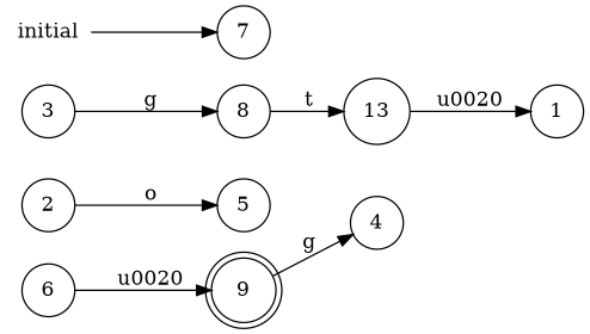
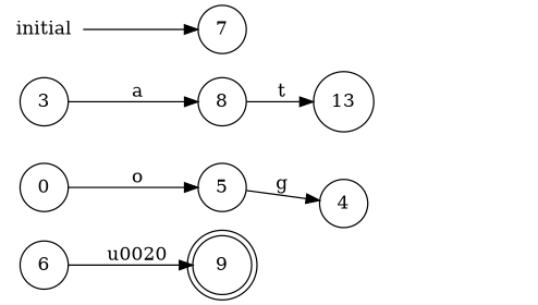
  digraph {
    fontname="DejaVu Serif"
    rankdir=LR
    node [fontname="DejaVu Serif" shape=circle]
    edge [fontname="DejaVu Serif"]
    9 [shape=doublecircle]
    6
-   2
+   2 [label=0]
    5
    4
    3
    8
    n8 [label=13]
-   1
    initial [shape=plaintext]
    7
    6 -> 9 [label="\u0020"]
    2 -> 5 [label=o]
-   9 -> 4 [label=g]
-   3 -> 8 [label=g]
+   5 -> 4 [label=g]
+   3 -> 8 [label=a]
    8 -> n8 [label=t]
-   n8 -> 1 [label="\u0020"]
    initial -> 7
  }
